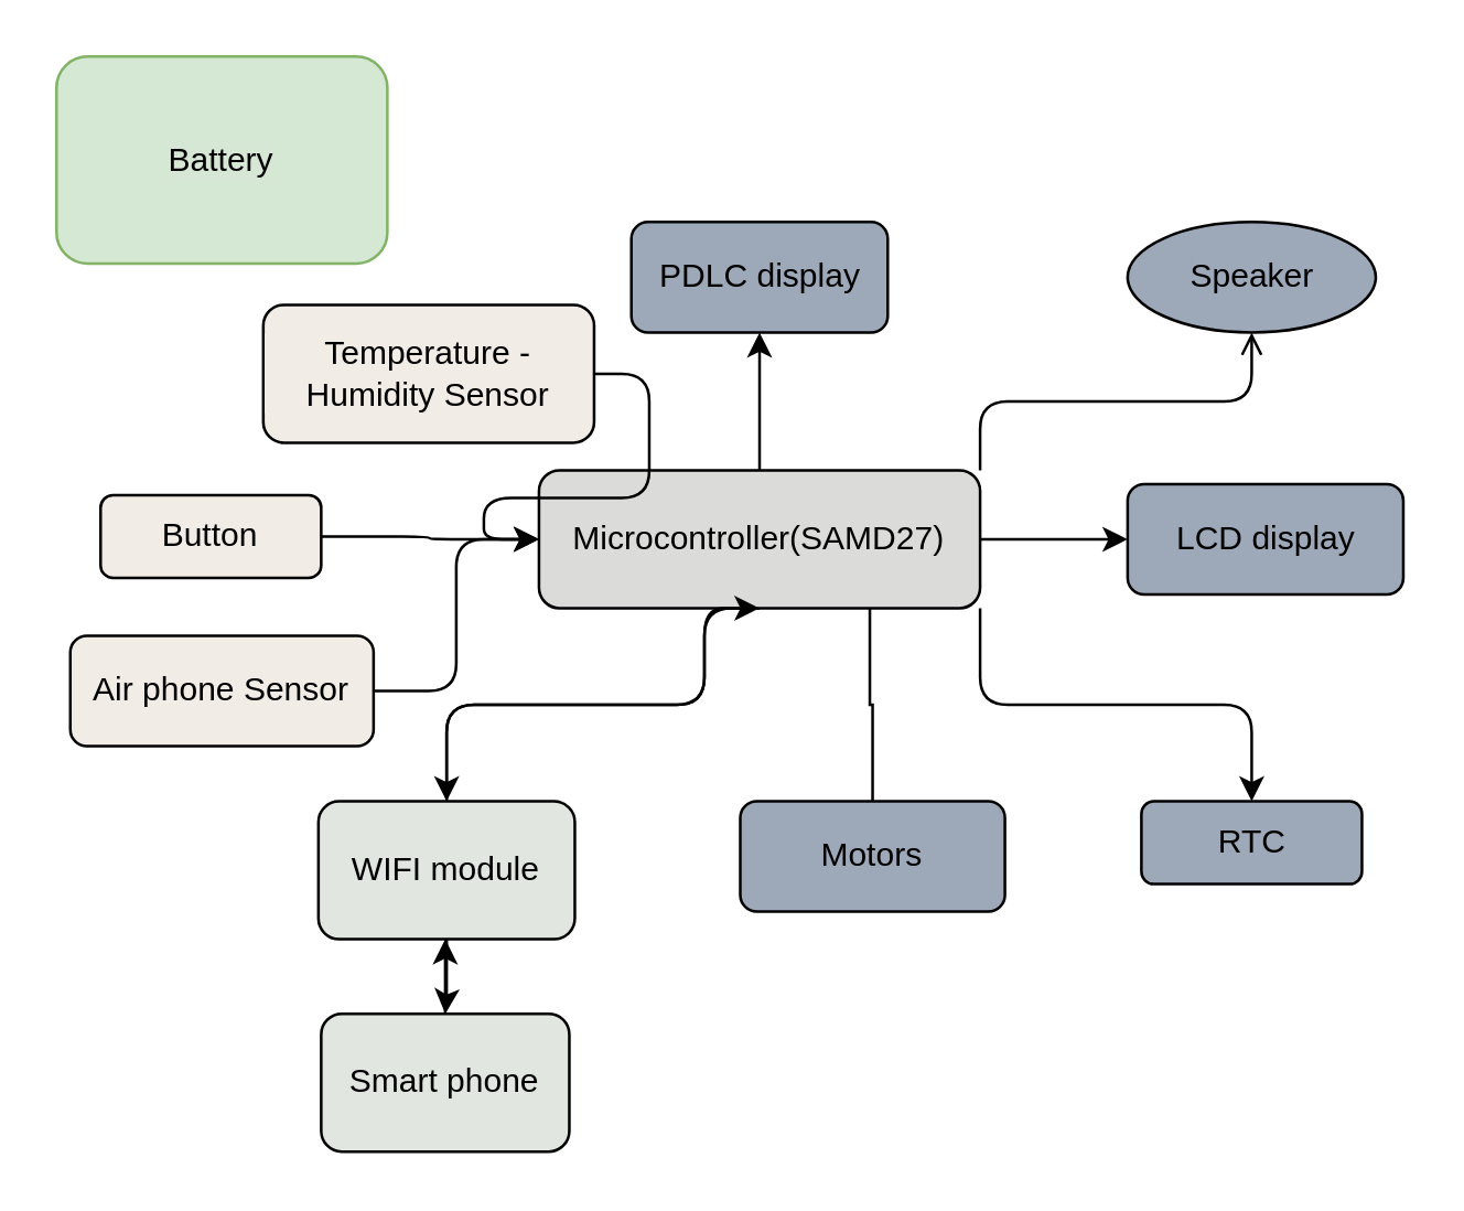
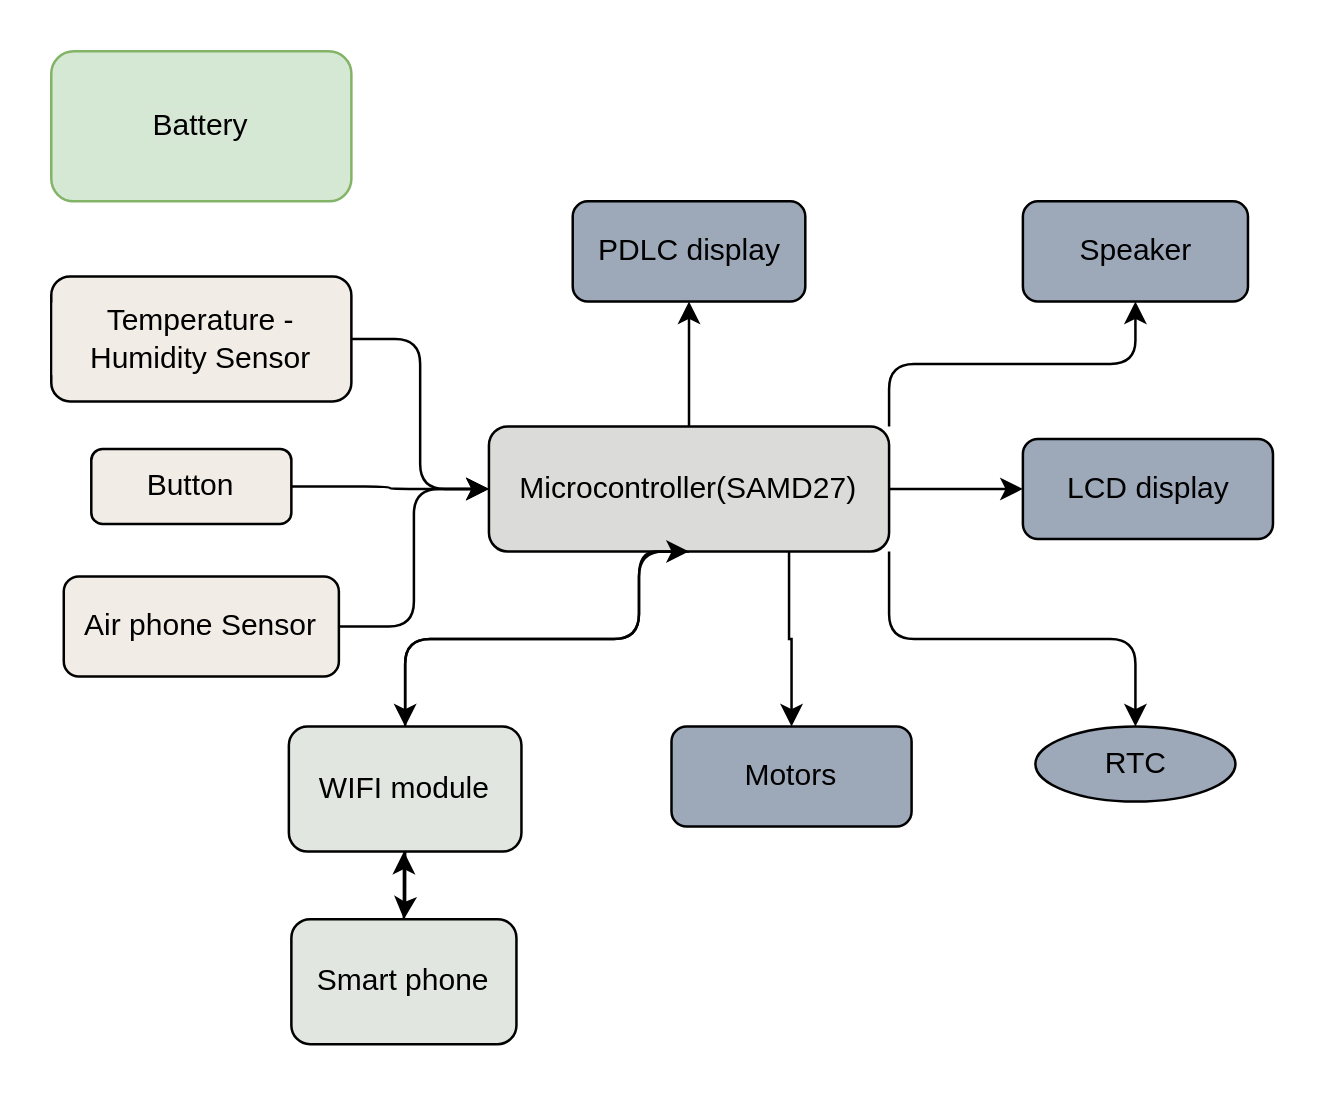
  <mxCell id="0" />
  <mxCell id="1" parent="0" />
  <mxCell id="2" style="edgeStyle=orthogonalEdgeStyle;rounded=1;orthogonalLoop=1;jettySize=auto;html=1;exitX=1;exitY=0.5;exitDx=0;exitDy=0;entryX=0;entryY=0.5;entryDx=0;entryDy=0;fontFamily=Helvetica;fontSize=12;fontColor=default;strokeColor=default;align=center;verticalAlign=middle;labelBackgroundColor=default;endArrow=classic;fillColor=default;" edge="1" parent="1" source="8" target="17"><mxGeometry relative="1" as="geometry" /></mxCell>
  <mxCell id="3" style="edgeStyle=orthogonalEdgeStyle;rounded=1;orthogonalLoop=1;jettySize=auto;html=1;exitX=1;exitY=1;exitDx=0;exitDy=0;entryX=0.5;entryY=0;entryDx=0;entryDy=0;fontFamily=Helvetica;fontSize=12;fontColor=default;strokeColor=default;align=center;verticalAlign=middle;labelBackgroundColor=default;endArrow=classic;fillColor=default;" edge="1" parent="1" source="8" target="15"><mxGeometry relative="1" as="geometry" /></mxCell>
- <mxCell id="4" style="edgeStyle=orthogonalEdgeStyle;rounded=1;orthogonalLoop=1;jettySize=auto;html=1;exitX=1;exitY=0;exitDx=0;exitDy=0;fontFamily=Helvetica;fontSize=12;fontColor=default;strokeColor=default;align=center;verticalAlign=middle;labelBackgroundColor=default;endArrow=open;fillColor=default;" edge="1" parent="1" source="8" target="16"><mxGeometry relative="1" as="geometry" /></mxCell>
+ <mxCell id="4" style="edgeStyle=orthogonalEdgeStyle;rounded=1;orthogonalLoop=1;jettySize=auto;html=1;exitX=1;exitY=0;exitDx=0;exitDy=0;fontFamily=Helvetica;fontSize=12;fontColor=default;strokeColor=default;align=center;verticalAlign=middle;labelBackgroundColor=default;endArrow=classic;fillColor=default;" edge="1" parent="1" source="8" target="16"><mxGeometry relative="1" as="geometry" /></mxCell>
  <mxCell id="5" style="edgeStyle=orthogonalEdgeStyle;rounded=1;orthogonalLoop=1;jettySize=auto;html=1;exitX=0.5;exitY=1;exitDx=0;exitDy=0;entryX=0.5;entryY=0;entryDx=0;entryDy=0;fontFamily=Helvetica;fontSize=12;fontColor=default;strokeColor=default;align=center;verticalAlign=middle;labelBackgroundColor=default;endArrow=classic;fillColor=default;" edge="1" parent="1" source="8" target="21"><mxGeometry relative="1" as="geometry"><Array as="points"><mxPoint x="255" y="220" /><mxPoint x="255" y="255" /><mxPoint x="162" y="255" /></Array></mxGeometry></mxCell>
  <mxCell id="6" style="edgeStyle=orthogonalEdgeStyle;rounded=0;orthogonalLoop=1;jettySize=auto;html=1;exitX=0.5;exitY=0;exitDx=0;exitDy=0;fontFamily=Helvetica;fontSize=12;fontColor=default;" edge="1" parent="1" source="8" target="18"><mxGeometry relative="1" as="geometry" /></mxCell>
- <mxCell id="7" style="edgeStyle=orthogonalEdgeStyle;rounded=0;orthogonalLoop=1;jettySize=auto;html=1;exitX=0.75;exitY=1;exitDx=0;exitDy=0;fontFamily=Helvetica;fontSize=12;fontColor=default;endArrow=none;" edge="1" parent="1" source="8" target="14"><mxGeometry relative="1" as="geometry" /></mxCell>
+ <mxCell id="7" style="edgeStyle=orthogonalEdgeStyle;rounded=0;orthogonalLoop=1;jettySize=auto;html=1;exitX=0.75;exitY=1;exitDx=0;exitDy=0;fontFamily=Helvetica;fontSize=12;fontColor=default;" edge="1" parent="1" source="8" target="14"><mxGeometry relative="1" as="geometry" /></mxCell>
  <mxCell id="8" value="Microcontroller(SAMD27)" style="rounded=1;whiteSpace=wrap;html=1;strokeColor=default;align=center;verticalAlign=middle;fontFamily=Helvetica;fontSize=12;fontColor=default;fillColor=light-dark(#dbdbd9, #ededed);labelBackgroundColor=light-dark(#dbdbd9, #ededed);" vertex="1" parent="1"><mxGeometry x="195" y="170" width="160" height="50" as="geometry" /></mxCell>
  <mxCell id="9" style="edgeStyle=orthogonalEdgeStyle;rounded=1;orthogonalLoop=1;jettySize=auto;html=1;exitX=1;exitY=0.5;exitDx=0;exitDy=0;entryX=0;entryY=0.5;entryDx=0;entryDy=0;fontFamily=Helvetica;fontSize=12;fontColor=default;strokeColor=default;align=center;verticalAlign=middle;fillColor=default;labelBackgroundColor=default;endArrow=classic;" edge="1" parent="1" source="10" target="8"><mxGeometry relative="1" as="geometry" /></mxCell>
- <mxCell id="10" value="Temperature - Humidity Sensor" style="rounded=1;whiteSpace=wrap;html=1;strokeColor=default;align=center;verticalAlign=middle;fillColor=light-dark(#f1ece6, #ededed);fontFamily=Helvetica;fontSize=12;fontColor=default;labelBackgroundColor=light-dark(#f1ece6, #ededed);" vertex="1" parent="1"><mxGeometry x="95" y="110" width="120" height="50" as="geometry" /></mxCell>
+ <mxCell id="10" value="Temperature - Humidity Sensor" style="rounded=1;whiteSpace=wrap;html=1;strokeColor=default;align=center;verticalAlign=middle;fillColor=light-dark(#f1ece6, #ededed);fontFamily=Helvetica;fontSize=12;fontColor=default;labelBackgroundColor=light-dark(#f1ece6, #ededed);" vertex="1" parent="1"><mxGeometry x="20" y="110" width="120" height="50" as="geometry" /></mxCell>
  <mxCell id="11" style="edgeStyle=orthogonalEdgeStyle;rounded=1;orthogonalLoop=1;jettySize=auto;html=1;exitX=1;exitY=0.5;exitDx=0;exitDy=0;entryX=0;entryY=0.5;entryDx=0;entryDy=0;fontFamily=Helvetica;fontSize=12;fontColor=default;strokeColor=default;align=center;verticalAlign=middle;fillColor=default;labelBackgroundColor=default;endArrow=classic;" edge="1" parent="1" source="12" target="8"><mxGeometry relative="1" as="geometry" /></mxCell>
  <mxCell id="12" value="Air phone Sensor" style="rounded=1;whiteSpace=wrap;html=1;strokeColor=default;align=center;verticalAlign=middle;fontFamily=Helvetica;fontSize=12;fontColor=default;fillColor=light-dark(#f1ece6, #ededed);labelBackgroundColor=light-dark(#f1ece6, #ededed);" vertex="1" parent="1"><mxGeometry x="25" y="230" width="110" height="40" as="geometry" /></mxCell>
- <mxCell id="13" value="Battery" style="rounded=1;whiteSpace=wrap;html=1;strokeColor=#82b366;align=center;verticalAlign=middle;fontFamily=Helvetica;fontSize=12;fillColor=#d5e8d4;labelBackgroundColor=light-dark(#d6e8d5, #ededed);" vertex="1" parent="1"><mxGeometry x="20" y="20" width="120" height="75" as="geometry" /></mxCell>
+ <mxCell id="13" value="Battery" style="rounded=1;whiteSpace=wrap;html=1;strokeColor=#82b366;align=center;verticalAlign=middle;fontFamily=Helvetica;fontSize=12;fillColor=#d5e8d4;labelBackgroundColor=light-dark(#d6e8d5, #ededed);" vertex="1" parent="1"><mxGeometry x="20" y="20" width="120" height="60" as="geometry" /></mxCell>
  <mxCell id="14" value="Motors" style="rounded=1;whiteSpace=wrap;html=1;strokeColor=default;align=center;verticalAlign=middle;fontFamily=Helvetica;fontSize=12;fontColor=default;fillColor=light-dark(#9da8b9, #ededed);labelBackgroundColor=light-dark(#9da8b9, #ededed);" vertex="1" parent="1"><mxGeometry x="268" y="290" width="96" height="40" as="geometry" /></mxCell>
- <mxCell id="15" value="RTC" style="rounded=1;whiteSpace=wrap;html=1;strokeColor=default;align=center;verticalAlign=middle;fontFamily=Helvetica;fontSize=12;fontColor=default;fillColor=light-dark(#9da8b9, #ededed);labelBackgroundColor=light-dark(#9da8b9, #ededed);" vertex="1" parent="1"><mxGeometry x="413.5" y="290" width="80" height="30" as="geometry" /></mxCell>
- <mxCell id="16" value="Speaker" style="ellipse;whiteSpace=wrap;html=1;strokeColor=default;align=center;verticalAlign=middle;fontFamily=Helvetica;fontSize=12;fontColor=default;fillColor=light-dark(#9da8b9, #ededed);labelBackgroundColor=light-dark(#9da8b9, #ededed);" vertex="1" parent="1"><mxGeometry x="408.5" y="80" width="90" height="40" as="geometry" /></mxCell>
+ <mxCell id="15" value="RTC" style="ellipse;whiteSpace=wrap;html=1;strokeColor=default;align=center;verticalAlign=middle;fontFamily=Helvetica;fontSize=12;fontColor=default;fillColor=light-dark(#9da8b9, #ededed);labelBackgroundColor=light-dark(#9da8b9, #ededed);" vertex="1" parent="1"><mxGeometry x="413.5" y="290" width="80" height="30" as="geometry" /></mxCell>
+ <mxCell id="16" value="Speaker" style="rounded=1;whiteSpace=wrap;html=1;strokeColor=default;align=center;verticalAlign=middle;fontFamily=Helvetica;fontSize=12;fontColor=default;fillColor=light-dark(#9da8b9, #ededed);labelBackgroundColor=light-dark(#9da8b9, #ededed);" vertex="1" parent="1"><mxGeometry x="408.5" y="80" width="90" height="40" as="geometry" /></mxCell>
  <mxCell id="17" value="LCD display" style="rounded=1;whiteSpace=wrap;html=1;strokeColor=default;align=center;verticalAlign=middle;fontFamily=Helvetica;fontSize=12;fontColor=default;fillColor=light-dark(#9da8b9, #ededed);labelBackgroundColor=light-dark(#9da8b9, #ededed);" vertex="1" parent="1"><mxGeometry x="408.5" y="175" width="100" height="40" as="geometry" /></mxCell>
  <mxCell id="18" value="PDLC display" style="rounded=1;whiteSpace=wrap;html=1;strokeColor=default;align=center;verticalAlign=middle;fontFamily=Helvetica;fontSize=12;fontColor=default;fillColor=light-dark(#9da8b9, #ededed);labelBackgroundColor=light-dark(#9da8b9, #ededed);" vertex="1" parent="1"><mxGeometry x="228.5" y="80" width="93" height="40" as="geometry" /></mxCell>
  <mxCell id="19" value="" style="edgeStyle=orthogonalEdgeStyle;rounded=1;orthogonalLoop=1;jettySize=auto;html=1;fontFamily=Helvetica;fontSize=12;fontColor=default;strokeColor=default;align=center;verticalAlign=middle;labelBackgroundColor=default;endArrow=classic;fillColor=default;" edge="1" parent="1" source="21" target="23"><mxGeometry relative="1" as="geometry" /></mxCell>
  <mxCell id="20" style="edgeStyle=orthogonalEdgeStyle;rounded=1;orthogonalLoop=1;jettySize=auto;html=1;entryX=0.5;entryY=1;entryDx=0;entryDy=0;fontFamily=Helvetica;fontSize=12;fontColor=default;strokeColor=default;align=center;verticalAlign=middle;labelBackgroundColor=default;endArrow=classic;fillColor=default;" edge="1" parent="1" source="21" target="8"><mxGeometry relative="1" as="geometry"><Array as="points"><mxPoint x="162" y="255" /><mxPoint x="255" y="255" /><mxPoint x="255" y="220" /></Array></mxGeometry></mxCell>
  <mxCell id="21" value="WIFI module" style="rounded=1;whiteSpace=wrap;html=1;strokeColor=default;align=center;verticalAlign=middle;fontFamily=Helvetica;fontSize=12;fontColor=default;fillColor=light-dark(#e1e6e1, #ededed);labelBackgroundColor=light-dark(#e1e6e1, #ededed);" vertex="1" parent="1"><mxGeometry x="115" y="290" width="93" height="50" as="geometry" /></mxCell>
  <mxCell id="22" style="edgeStyle=orthogonalEdgeStyle;rounded=0;orthogonalLoop=1;jettySize=auto;html=1;fontFamily=Helvetica;fontSize=12;fontColor=default;" edge="1" parent="1" source="23"><mxGeometry relative="1" as="geometry"><mxPoint x="161" y="340" as="targetPoint" /></mxGeometry></mxCell>
  <mxCell id="23" value="Smart phone" style="rounded=1;whiteSpace=wrap;html=1;strokeColor=default;align=center;verticalAlign=middle;fontFamily=Helvetica;fontSize=12;fontColor=default;fillColor=light-dark(#e1e6e1, #ededed);labelBackgroundColor=light-dark(#e1e6e1, #ededed);" vertex="1" parent="1"><mxGeometry x="116" y="367" width="90" height="50" as="geometry" /></mxCell>
  <mxCell id="24" style="edgeStyle=orthogonalEdgeStyle;rounded=1;orthogonalLoop=1;jettySize=auto;html=1;entryX=0;entryY=0.5;entryDx=0;entryDy=0;fontFamily=Helvetica;fontSize=12;fontColor=default;strokeColor=default;align=center;verticalAlign=middle;labelBackgroundColor=default;endArrow=classic;fillColor=default;" edge="1" parent="1" source="25" target="8"><mxGeometry relative="1" as="geometry" /></mxCell>
  <mxCell id="25" value="Button" style="rounded=1;whiteSpace=wrap;html=1;strokeColor=default;align=center;verticalAlign=middle;fontFamily=Helvetica;fontSize=12;fontColor=default;fillColor=light-dark(#f1ece6, #ededed);labelBackgroundColor=light-dark(#f1ece6, #ededed);" vertex="1" parent="1"><mxGeometry x="36" y="179" width="80" height="30" as="geometry" /></mxCell>
